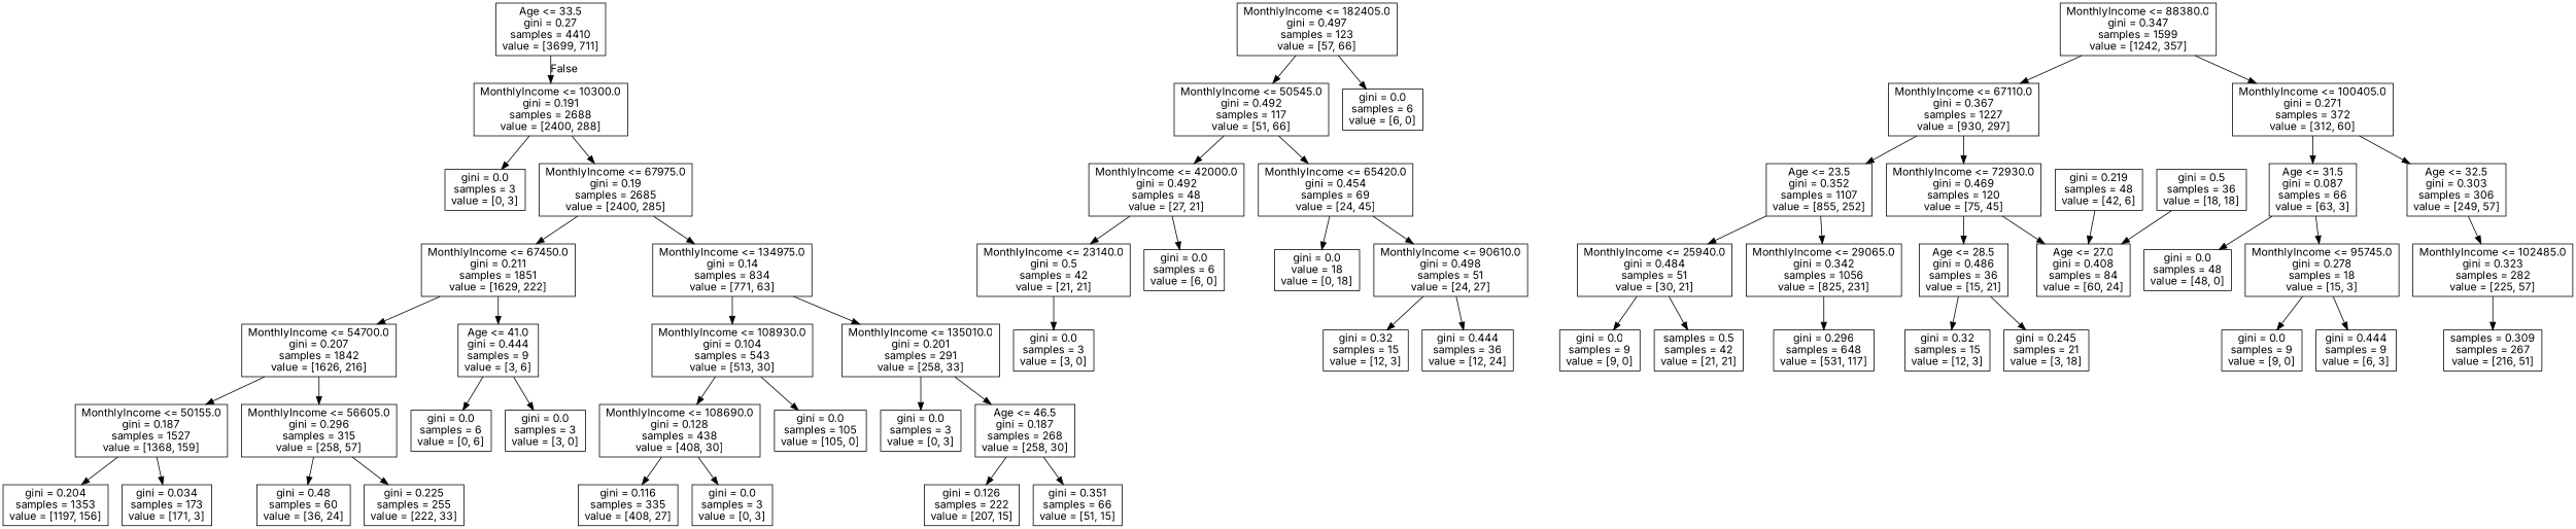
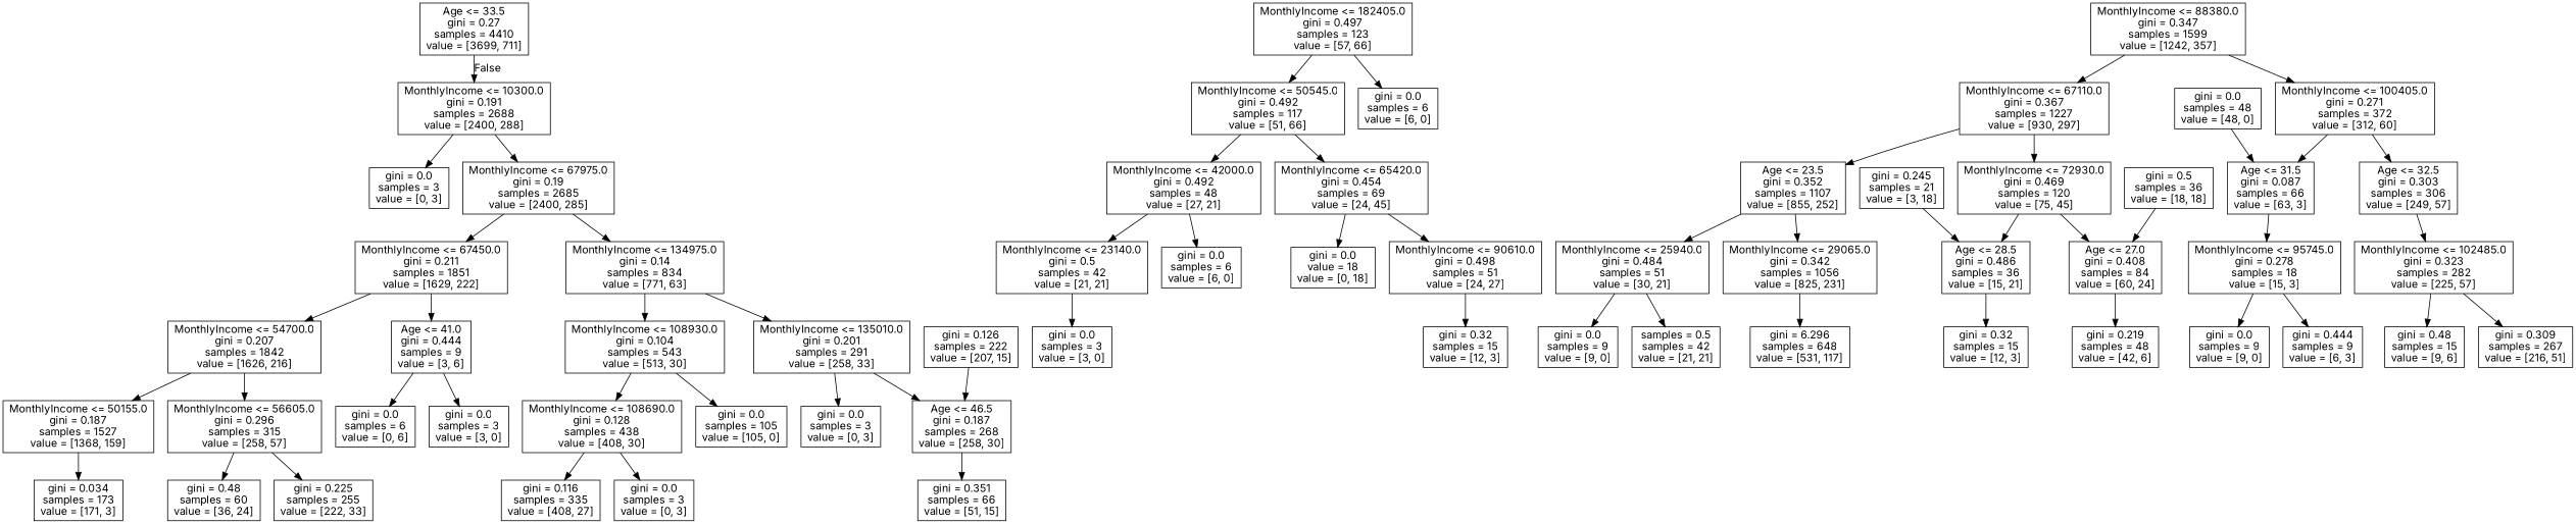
  digraph {
    fontname=Inter
    node [fontname=Inter shape=box]
    edge [fontname=Inter]
    n1 [label="Age <= 33.5\ngini = 0.27\nsamples = 4410\nvalue = [3699, 711]"]
    n2 [label="MonthlyIncome <= 10300.0\ngini = 0.191\nsamples = 2688\nvalue = [2400, 288]"]
    n3 [label="gini = 0.0\nsamples = 3\nvalue = [0, 3]"]
    n4 [label="MonthlyIncome <= 67975.0\ngini = 0.19\nsamples = 2685\nvalue = [2400, 285]"]
    n5 [label="MonthlyIncome <= 182405.0\ngini = 0.497\nsamples = 123\nvalue = [57, 66]"]
    n6 [label="MonthlyIncome <= 50545.0\ngini = 0.492\nsamples = 117\nvalue = [51, 66]"]
    n7 [label="gini = 0.0\nsamples = 6\nvalue = [6, 0]"]
    n8 [label="MonthlyIncome <= 88380.0\ngini = 0.347\nsamples = 1599\nvalue = [1242, 357]"]
    n9 [label="MonthlyIncome <= 67110.0\ngini = 0.367\nsamples = 1227\nvalue = [930, 297]"]
    n10 [label="MonthlyIncome <= 100405.0\ngini = 0.271\nsamples = 372\nvalue = [312, 60]"]
    n11 [label="MonthlyIncome <= 42000.0\ngini = 0.492\nsamples = 48\nvalue = [27, 21]"]
    n12 [label="MonthlyIncome <= 65420.0\ngini = 0.454\nsamples = 69\nvalue = [24, 45]"]
    n13 [label="MonthlyIncome <= 23140.0\ngini = 0.5\nsamples = 42\nvalue = [21, 21]"]
    n14 [label="gini = 0.0\nsamples = 6\nvalue = [6, 0]"]
    n15 [label="gini = 0.0\nvalue = 18\nvalue = [0, 18]"]
    n16 [label="MonthlyIncome <= 90610.0\ngini = 0.498\nsamples = 51\nvalue = [24, 27]"]
    n17 [label="gini = 0.0\nsamples = 3\nvalue = [3, 0]"]
    n18 [label="gini = 0.32\nsamples = 15\nvalue = [12, 3]"]
-   n19 [label="gini = 0.444\nsamples = 36\nvalue = [12, 24]"]
    n20 [label="Age <= 23.5\ngini = 0.352\nsamples = 1107\nvalue = [855, 252]"]
    n21 [label="MonthlyIncome <= 72930.0\ngini = 0.469\nsamples = 120\nvalue = [75, 45]"]
    n22 [label="Age <= 31.5\ngini = 0.087\nsamples = 66\nvalue = [63, 3]"]
    n23 [label="Age <= 32.5\ngini = 0.303\nsamples = 306\nvalue = [249, 57]"]
    n24 [label="MonthlyIncome <= 25940.0\ngini = 0.484\nsamples = 51\nvalue = [30, 21]"]
    n25 [label="MonthlyIncome <= 29065.0\ngini = 0.342\nsamples = 1056\nvalue = [825, 231]"]
    n26 [label="Age <= 28.5\ngini = 0.486\nsamples = 36\nvalue = [15, 21]"]
    n27 [label="Age <= 27.0\ngini = 0.408\nsamples = 84\nvalue = [60, 24]"]
    n28 [label="gini = 0.0\nsamples = 9\nvalue = [9, 0]"]
    n29 [label="samples = 0.5\nsamples = 42\nvalue = [21, 21]"]
-   n30 [label="gini = 0.296\nsamples = 648\nvalue = [531, 117]"]
+   n30 [label="gini = 6.296\nsamples = 648\nvalue = [531, 117]"]
    n31 [label="gini = 0.32\nsamples = 15\nvalue = [12, 3]"]
    n32 [label="gini = 0.245\nsamples = 21\nvalue = [3, 18]"]
    n33 [label="gini = 0.219\nsamples = 48\nvalue = [42, 6]"]
    n34 [label="gini = 0.5\nsamples = 36\nvalue = [18, 18]"]
    n35 [label="gini = 0.0\nsamples = 48\nvalue = [48, 0]"]
    n36 [label="MonthlyIncome <= 95745.0\ngini = 0.278\nsamples = 18\nvalue = [15, 3]"]
    n37 [label="MonthlyIncome <= 102485.0\ngini = 0.323\nsamples = 282\nvalue = [225, 57]"]
    n38 [label="gini = 0.0\nsamples = 9\nvalue = [9, 0]"]
    n39 [label="gini = 0.444\nsamples = 9\nvalue = [6, 3]"]
-   n41 [label="samples = 0.309\nsamples = 267\nvalue = [216, 51]"]
+   n40 [label="gini = 0.48\nsamples = 15\nvalue = [9, 6]"]
+   n41 [label="gini = 0.309\nsamples = 267\nvalue = [216, 51]"]
    n42 [label="MonthlyIncome <= 67450.0\ngini = 0.211\nsamples = 1851\nvalue = [1629, 222]"]
    n43 [label="MonthlyIncome <= 134975.0\ngini = 0.14\nsamples = 834\nvalue = [771, 63]"]
    n44 [label="MonthlyIncome <= 54700.0\ngini = 0.207\nsamples = 1842\nvalue = [1626, 216]"]
    n45 [label="Age <= 41.0\ngini = 0.444\nsamples = 9\nvalue = [3, 6]"]
    n46 [label="MonthlyIncome <= 108930.0\ngini = 0.104\nsamples = 543\nvalue = [513, 30]"]
    n47 [label="MonthlyIncome <= 135010.0\ngini = 0.201\nsamples = 291\nvalue = [258, 33]"]
    n48 [label="MonthlyIncome <= 50155.0\ngini = 0.187\nsamples = 1527\nvalue = [1368, 159]"]
    n49 [label="MonthlyIncome <= 56605.0\ngini = 0.296\nsamples = 315\nvalue = [258, 57]"]
    n50 [label="gini = 0.0\nsamples = 6\nvalue = [0, 6]"]
    n51 [label="gini = 0.0\nsamples = 3\nvalue = [3, 0]"]
-   n52 [label="gini = 0.204\nsamples = 1353\nvalue = [1197, 156]"]
    n53 [label="gini = 0.034\nsamples = 173\nvalue = [171, 3]"]
    n54 [label="gini = 0.48\nsamples = 60\nvalue = [36, 24]"]
    n55 [label="gini = 0.225\nsamples = 255\nvalue = [222, 33]"]
    n56 [label="MonthlyIncome <= 108690.0\ngini = 0.128\nsamples = 438\nvalue = [408, 30]"]
    n57 [label="gini = 0.0\nsamples = 105\nvalue = [105, 0]"]
    n58 [label="gini = 0.0\nsamples = 3\nvalue = [0, 3]"]
    n59 [label="Age <= 46.5\ngini = 0.187\nsamples = 268\nvalue = [258, 30]"]
    n60 [label="gini = 0.116\nsamples = 335\nvalue = [408, 27]"]
    n61 [label="gini = 0.0\nsamples = 3\nvalue = [0, 3]"]
    n62 [label="gini = 0.126\nsamples = 222\nvalue = [207, 15]"]
    n63 [label="gini = 0.351\nsamples = 66\nvalue = [51, 15]"]
    n1 -> n2 [headlabel=False labelangle=-45 labeldistance=2.5]
    n2 -> n3
    n2 -> n4
    n4 -> n42
    n4 -> n43
    n5 -> n6
    n5 -> n7
    n6 -> n11
    n6 -> n12
    n8 -> n9
    n8 -> n10
    n9 -> n20
    n9 -> n21
    n10 -> n22
    n10 -> n23
    n11 -> n13
    n11 -> n14
    n12 -> n15
    n12 -> n16
    n13 -> n17
    n16 -> n18
-   n16 -> n19
    n20 -> n24
    n20 -> n25
    n21 -> n26
    n21 -> n27
-   n22 -> n35
+   n35 -> n22
    n22 -> n36
    n23 -> n37
    n24 -> n28
    n24 -> n29
    n25 -> n30
    n26 -> n31
-   n26 -> n32
-   n33 -> n27
+   n32 -> n26
+   n27 -> n33
    n34 -> n27
    n36 -> n38
    n36 -> n39
+   n37 -> n40
    n37 -> n41
    n42 -> n44
    n42 -> n45
    n43 -> n46
    n43 -> n47
    n44 -> n48
    n44 -> n49
    n45 -> n50
    n45 -> n51
    n46 -> n56
    n46 -> n57
    n47 -> n58
    n47 -> n59
-   n48 -> n52
    n48 -> n53
    n49 -> n54
    n49 -> n55
    n56 -> n60
    n56 -> n61
-   n59 -> n62
+   n62 -> n59
    n59 -> n63
  }
